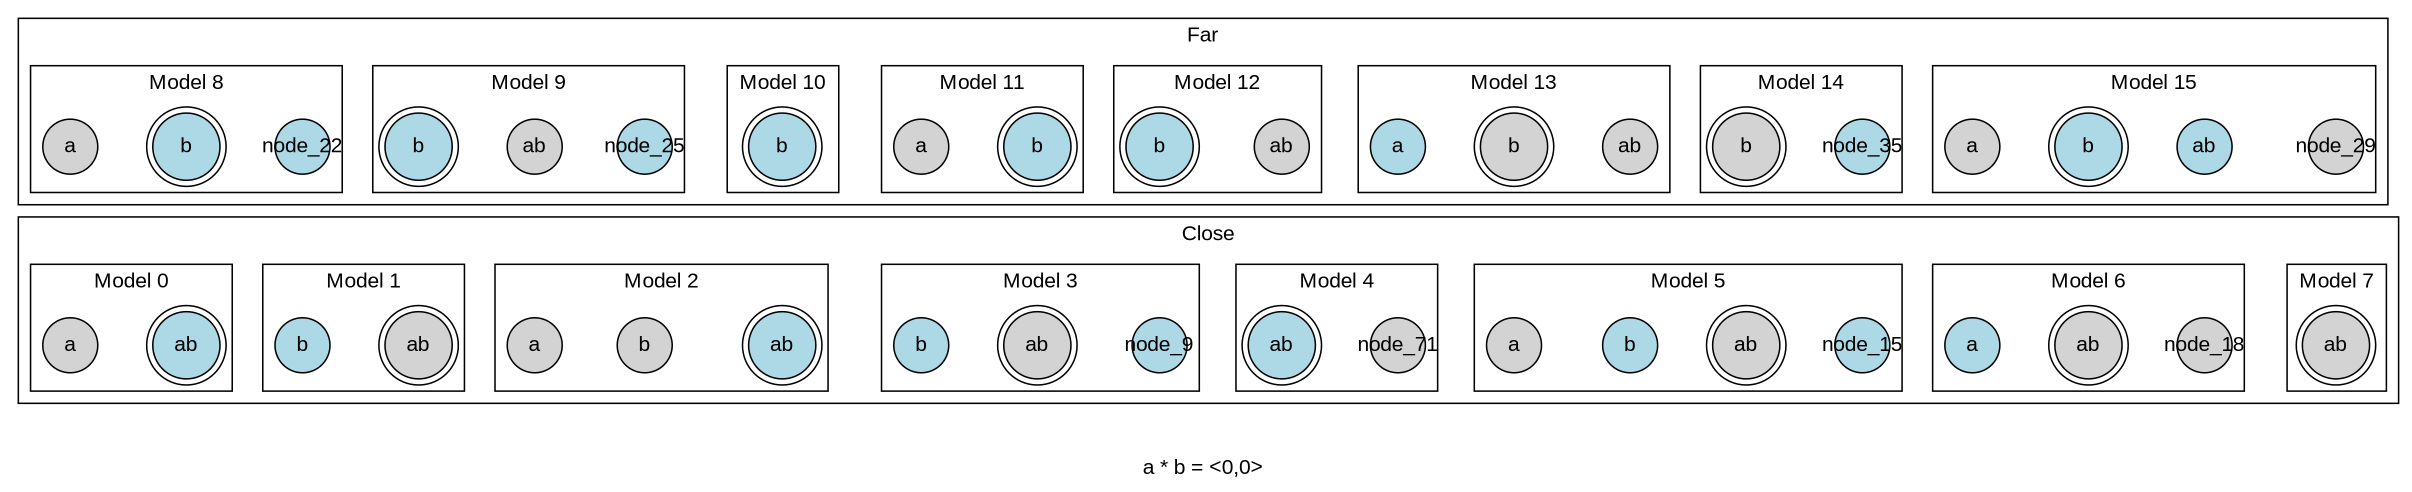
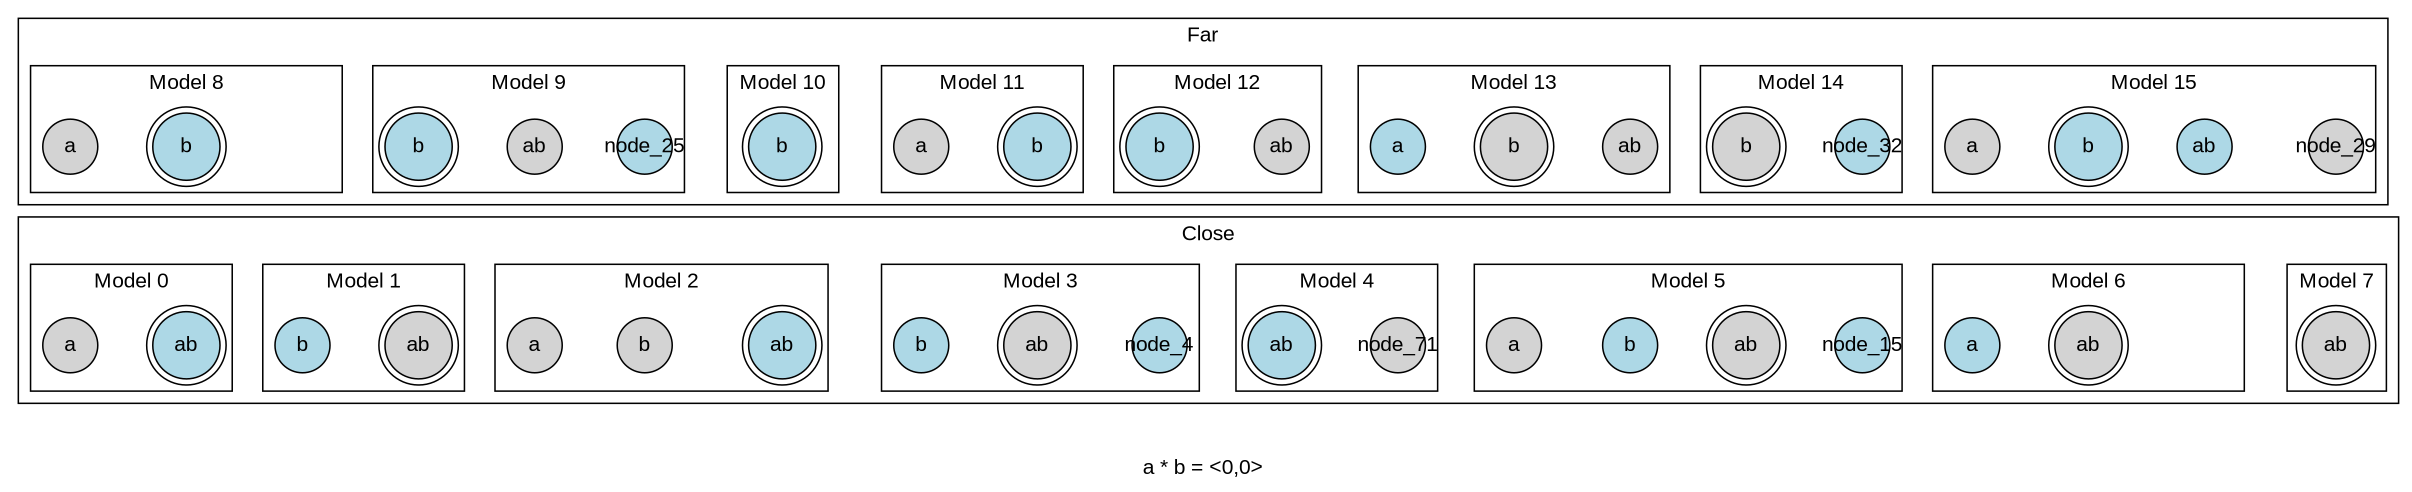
  digraph {
    fontname="Liberation Sans"
    label="a * b = <0,0> "
    rankdir=LR
    node [fillcolor=lightgrey fixedsize=true fontname="Liberation Sans" shape=circle style=filled]
    edge [fontname="Liberation Sans" style=invis]
    n1 [height=0.5 label=a width=0.5]
    n2 [fillcolor=lightblue height=0.5 label=ab shape=doublecircle width=0.5]
    n3 [fillcolor=lightblue height=0.5 label=b width=0.5]
    n4 [height=0.5 label=ab shape=doublecircle width=0.5]
    n5 [height=0.5 label=a width=0.5]
    n6 [height=0.5 label=b width=0.5]
    n7 [fillcolor=lightblue height=0.5 label=ab shape=doublecircle width=0.5]
    n8 [fillcolor=lightblue height=0.5 label=b width=0.5]
    n9 [height=0.5 label=ab shape=doublecircle width=0.5]
-   node_9 [fillcolor=lightblue height=0.5 width=0.5]
+   node_9 [fillcolor=lightblue height=0.5 width=0.5 label=node_4]
    n11 [fillcolor=lightblue height=0.5 label=ab shape=doublecircle width=0.5]
    n12 [height=0.5 label=node_71 width=0.5]
    n13 [height=0.5 label=a width=0.5]
    n14 [fillcolor=lightblue height=0.5 label=b width=0.5]
    n15 [height=0.5 label=ab shape=doublecircle width=0.5]
    node_15 [fillcolor=lightblue height=0.5 width=0.5]
    n17 [fillcolor=lightblue height=0.5 label=a width=0.5]
    n18 [height=0.5 label=ab shape=doublecircle width=0.5]
-   node_18 [height=0.5 width=0.5]
    n20 [height=0.5 label=ab shape=doublecircle width=0.5]
    n21 [height=0.5 label=a width=0.5]
    n22 [fillcolor=lightblue height=0.5 label=b shape=doublecircle width=0.5]
-   node_22 [fillcolor=lightblue height=0.5 width=0.5]
    n24 [fillcolor=lightblue height=0.5 label=b shape=doublecircle width=0.5]
    n25 [height=0.5 label=ab width=0.5]
    node_25 [fillcolor=lightblue height=0.5 width=0.5]
    n27 [fillcolor=lightblue height=0.5 label=b shape=doublecircle width=0.5]
    n28 [height=0.5 label=a width=0.5]
    n29 [fillcolor=lightblue height=0.5 label=b shape=doublecircle width=0.5]
    n30 [fillcolor=lightblue height=0.5 label=b shape=doublecircle width=0.5]
    n31 [height=0.5 label=ab width=0.5]
    n32 [fillcolor=lightblue height=0.5 label=a width=0.5]
    n33 [height=0.5 label=b shape=doublecircle width=0.5]
    n34 [height=0.5 label=ab width=0.5]
    n35 [height=0.5 label=b shape=doublecircle width=0.5]
-   node_35 [fillcolor=lightblue height=0.5 width=0.5]
+   node_35 [fillcolor=lightblue height=0.5 width=0.5 label=node_32]
    n37 [height=0.5 label=a width=0.5]
    n38 [fillcolor=lightblue height=0.5 label=b shape=doublecircle width=0.5]
    n39 [fillcolor=lightblue height=0.5 label=ab width=0.5]
    n40 [height=0.5 label=node_29 width=0.5]
    subgraph cluster_1 {
      label=Close
      subgraph cluster_2 {
        label="Model 0"
        n1
        n2
      }
      subgraph cluster_3 {
        label="Model 1"
        n3
        n4
      }
      subgraph cluster_4 {
        label="Model 2"
        n5
        n6
        n7
      }
      subgraph cluster_5 {
        label="Model 3"
        n8
        n9
        node_9
      }
      subgraph cluster_6 {
        label="Model 4"
        n11
        n12
      }
      subgraph cluster_7 {
        label="Model 5"
        n13
        n14
        n15
        node_15
      }
      subgraph cluster_8 {
        label="Model 6"
        n17
        n18
-       node_18
      }
      subgraph cluster_9 {
        label="Model 7"
        n20
      }
    }
    subgraph cluster_10 {
      label=Far
      subgraph cluster_11 {
        label="Model 8"
        n21
        n22
-       node_22
      }
      subgraph cluster_12 {
        label="Model 9"
        n24
        n25
        node_25
      }
      subgraph cluster_13 {
        label="Model 10"
        n27
      }
      subgraph cluster_14 {
        label="Model 11"
        n28
        n29
      }
      subgraph cluster_15 {
        label="Model 12"
        n30
        n31
      }
      subgraph cluster_16 {
        label="Model 13"
        n32
        n33
        n34
      }
      subgraph cluster_17 {
        label="Model 14"
        n35
        node_35
      }
      subgraph cluster_18 {
        label="Model 15"
        n37
        n38
        n39
        n40
      }
    }
    n1 -> n2
    n2 -> n3
    n3 -> n4
    n4 -> n5
    n5 -> n6
    n6 -> n7
    n7 -> n8
    n8 -> n9
    n9 -> node_9
    node_9 -> n11
    n11 -> n12
    n12 -> n13
    n13 -> n14
    n14 -> n15
    n15 -> node_15
    node_15 -> n17
    n17 -> n18
-   n18 -> node_18
-   node_18 -> n20
    n21 -> n22
-   n22 -> node_22
-   node_22 -> n24
    n24 -> n25
    n25 -> node_25
    node_25 -> n27
    n27 -> n28
    n28 -> n29
    n29 -> n30
    n30 -> n31
    n31 -> n32
    n32 -> n33
    n33 -> n34
    n34 -> n35
    n35 -> node_35
    node_35 -> n37
    n37 -> n38
    n38 -> n39
    n39 -> n40
  }
